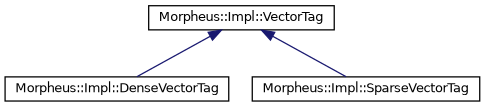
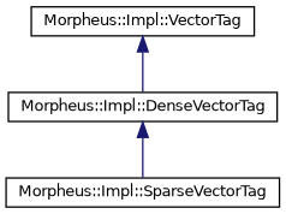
  digraph {
    rankdir=TB
    node [color=black fillcolor=white fontname=Helvetica fontsize=10 shape=record style=filled]
    edge [color=midnightblue dir=back fontname=Helvetica fontsize=10 labelfontname=Helvetica labelfontsize=10 style=solid]
    n1 [height=0.2 label="Morpheus::Impl::VectorTag" width=0.4]
    n2 [height=0.2 label="Morpheus::Impl::DenseVectorTag" width=0.4]
    n3 [height=0.2 label="Morpheus::Impl::SparseVectorTag" width=0.4]
    n1 -> n2
-   n1 -> n3
+   n2 -> n3
  }
